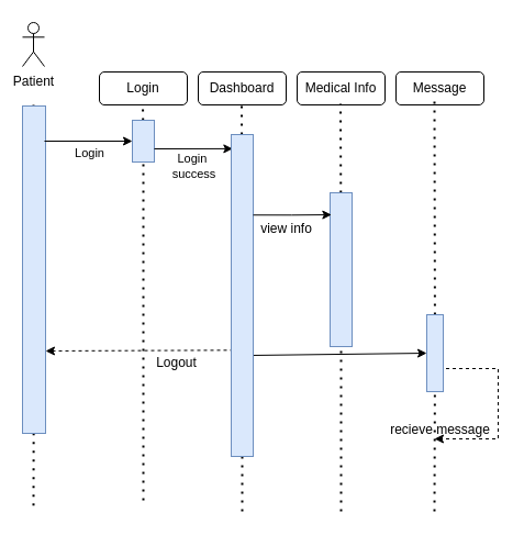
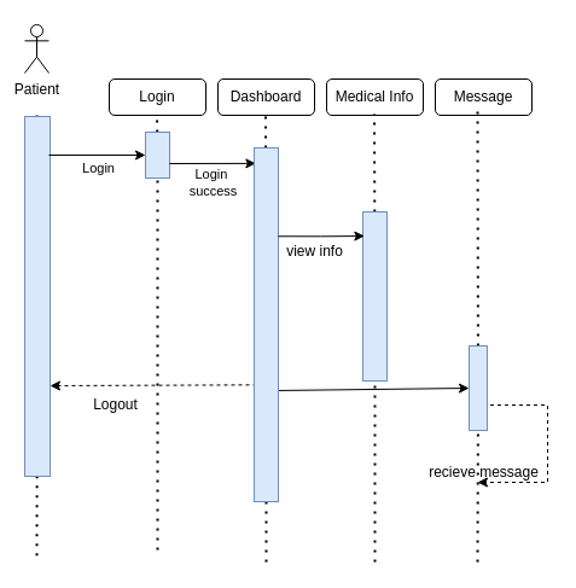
  <mxCell id="0" />
  <mxCell id="1" parent="0" />
  <mxCell id="2" value="Patient" style="shape=umlActor;verticalLabelPosition=bottom;verticalAlign=top;html=1;outlineConnect=0;" vertex="1" parent="1"><mxGeometry x="20" y="20" width="20" height="40" as="geometry" /></mxCell>
  <mxCell id="3" value="Login" style="rounded=1;whiteSpace=wrap;html=1;" vertex="1" parent="1"><mxGeometry x="90" y="65" width="80" height="30" as="geometry" /></mxCell>
  <mxCell id="4" value="Dashboard" style="rounded=1;whiteSpace=wrap;html=1;" vertex="1" parent="1"><mxGeometry x="180" y="65" width="80" height="30" as="geometry" /></mxCell>
  <mxCell id="5" value="Medical Info" style="rounded=1;whiteSpace=wrap;html=1;" vertex="1" parent="1"><mxGeometry x="270" y="65" width="80" height="30" as="geometry" /></mxCell>
  <mxCell id="6" value="Message" style="rounded=1;whiteSpace=wrap;html=1;" vertex="1" parent="1"><mxGeometry x="360" y="65" width="80" height="30" as="geometry" /></mxCell>
  <mxCell id="7" value="" style="endArrow=none;dashed=1;html=1;dashPattern=1 3;strokeWidth=2;rounded=0;" edge="1" parent="1" source="13"><mxGeometry width="50" height="50" relative="1" as="geometry"><mxPoint x="30" y="335" as="sourcePoint" /><mxPoint x="30" y="95" as="targetPoint" /></mxGeometry></mxCell>
  <mxCell id="8" value="" style="endArrow=none;dashed=1;html=1;dashPattern=1 3;strokeWidth=2;rounded=0;" edge="1" parent="1" source="18"><mxGeometry width="50" height="50" relative="1" as="geometry"><mxPoint x="129.5" y="335" as="sourcePoint" /><mxPoint x="129.5" y="95" as="targetPoint" /></mxGeometry></mxCell>
  <mxCell id="9" value="" style="endArrow=none;dashed=1;html=1;dashPattern=1 3;strokeWidth=2;rounded=0;" edge="1" parent="1" source="29"><mxGeometry width="50" height="50" relative="1" as="geometry"><mxPoint x="220" y="465" as="sourcePoint" /><mxPoint x="219.5" y="95" as="targetPoint" /></mxGeometry></mxCell>
  <mxCell id="10" value="" style="endArrow=none;dashed=1;html=1;dashPattern=1 3;strokeWidth=2;rounded=0;" edge="1" parent="1" source="21"><mxGeometry width="50" height="50" relative="1" as="geometry"><mxPoint x="309.5" y="334" as="sourcePoint" /><mxPoint x="309.5" y="94" as="targetPoint" /></mxGeometry></mxCell>
  <mxCell id="11" value="" style="endArrow=none;dashed=1;html=1;dashPattern=1 3;strokeWidth=2;rounded=0;" edge="1" parent="1" source="24"><mxGeometry width="50" height="50" relative="1" as="geometry"><mxPoint x="395" y="331" as="sourcePoint" /><mxPoint x="395" y="91" as="targetPoint" /></mxGeometry></mxCell>
  <mxCell id="12" value="" style="endArrow=none;dashed=1;html=1;dashPattern=1 3;strokeWidth=2;rounded=0;" edge="1" parent="1" target="13"><mxGeometry width="50" height="50" relative="1" as="geometry"><mxPoint x="30" y="459.667" as="sourcePoint" /><mxPoint x="30" y="95" as="targetPoint" /></mxGeometry></mxCell>
  <mxCell id="13" value="" style="rounded=1;whiteSpace=wrap;html=1;fillColor=#dae8fc;strokeColor=#6c8ebf;arcSize=0;" vertex="1" parent="1"><mxGeometry x="20" y="96" width="21" height="298" as="geometry" /></mxCell>
  <mxCell id="14" value="" style="endArrow=classic;html=1;rounded=0;entryX=0;entryY=0.5;entryDx=0;entryDy=0;" edge="1" parent="1" target="18"><mxGeometry relative="1" as="geometry"><mxPoint x="40" y="128" as="sourcePoint" /><mxPoint x="130" y="129" as="targetPoint" /></mxGeometry></mxCell>
  <mxCell id="15" value="Login" style="edgeLabel;resizable=0;html=1;;align=center;verticalAlign=middle;" connectable="0" vertex="1" parent="14"><mxGeometry relative="1" as="geometry"><mxPoint y="10" as="offset" /></mxGeometry></mxCell>
  <mxCell id="16" value="Login&amp;nbsp;&lt;div&gt;success&lt;/div&gt;" style="edgeLabel;resizable=0;html=1;;align=center;verticalAlign=middle;" connectable="0" vertex="1" parent="14"><mxGeometry relative="1" as="geometry"><mxPoint x="95" y="22" as="offset" /></mxGeometry></mxCell>
  <mxCell id="17" value="" style="endArrow=none;dashed=1;html=1;dashPattern=1 3;strokeWidth=2;rounded=0;" edge="1" parent="1" target="18"><mxGeometry width="50" height="50" relative="1" as="geometry"><mxPoint x="130" y="455" as="sourcePoint" /><mxPoint x="129.5" y="95" as="targetPoint" /></mxGeometry></mxCell>
  <mxCell id="18" value="" style="rounded=0;whiteSpace=wrap;html=1;fillColor=#dae8fc;strokeColor=#6c8ebf;arcSize=0;" vertex="1" parent="1"><mxGeometry x="120" y="109" width="20" height="38" as="geometry" /></mxCell>
  <mxCell id="19" style="rounded=0;orthogonalLoop=1;jettySize=auto;html=1;exitX=0.1;exitY=0.67;exitDx=0;exitDy=0;exitPerimeter=0;dashed=1;" edge="1" parent="1" source="29"><mxGeometry relative="1" as="geometry"><mxPoint x="41" y="319" as="targetPoint" /></mxGeometry></mxCell>
  <mxCell id="20" value="" style="endArrow=none;dashed=1;html=1;dashPattern=1 3;strokeWidth=2;rounded=0;" edge="1" parent="1" target="21"><mxGeometry width="50" height="50" relative="1" as="geometry"><mxPoint x="310" y="465" as="sourcePoint" /><mxPoint x="309.5" y="94" as="targetPoint" /></mxGeometry></mxCell>
  <mxCell id="21" value="" style="rounded=1;whiteSpace=wrap;html=1;fillColor=#dae8fc;strokeColor=#6c8ebf;arcSize=0;" vertex="1" parent="1"><mxGeometry x="300" y="175" width="20" height="140" as="geometry" /></mxCell>
  <mxCell id="22" value="" style="endArrow=none;dashed=1;html=1;dashPattern=1 3;strokeWidth=2;rounded=0;" edge="1" parent="1" target="24"><mxGeometry width="50" height="50" relative="1" as="geometry"><mxPoint x="395" y="465" as="sourcePoint" /><mxPoint x="395" y="91" as="targetPoint" /></mxGeometry></mxCell>
  <mxCell id="23" style="edgeStyle=orthogonalEdgeStyle;rounded=0;orthogonalLoop=1;jettySize=auto;html=1;exitX=1;exitY=0.75;exitDx=0;exitDy=0;dashed=1;" edge="1" parent="1" source="24"><mxGeometry relative="1" as="geometry"><mxPoint x="395" y="399" as="targetPoint" /><mxPoint x="425" y="335" as="sourcePoint" /><Array as="points"><mxPoint x="403" y="335" /><mxPoint x="453" y="335" /><mxPoint x="453" y="399" /></Array></mxGeometry></mxCell>
  <mxCell id="24" value="" style="rounded=1;whiteSpace=wrap;html=1;fillColor=#dae8fc;strokeColor=#6c8ebf;arcSize=0;" vertex="1" parent="1"><mxGeometry x="388" y="286" width="15" height="70" as="geometry" /></mxCell>
  <mxCell id="25" style="rounded=0;orthogonalLoop=1;jettySize=auto;html=1;entryX=0.067;entryY=0.044;entryDx=0;entryDy=0;entryPerimeter=0;" edge="1" parent="1" target="29"><mxGeometry relative="1" as="geometry"><mxPoint x="140" y="135" as="sourcePoint" /><mxPoint x="200" y="134" as="targetPoint" /></mxGeometry></mxCell>
- <mxCell id="26" value="Logout" style="text;html=1;align=center;verticalAlign=middle;resizable=0;points=[];autosize=1;strokeColor=none;fillColor=none;" vertex="1" parent="1"><mxGeometry x="130" y="315" width="60" height="30" as="geometry" /></mxCell>
+ <mxCell id="26" value="Logout" style="text;html=1;align=center;verticalAlign=middle;resizable=0;points=[];autosize=1;strokeColor=none;fillColor=none;" vertex="1" parent="1"><mxGeometry x="65" y="320" width="60" height="30" as="geometry" /></mxCell>
  <mxCell id="27" value="" style="endArrow=none;dashed=1;html=1;dashPattern=1 3;strokeWidth=2;rounded=0;" edge="1" parent="1" target="29"><mxGeometry width="50" height="50" relative="1" as="geometry"><mxPoint x="220" y="465" as="sourcePoint" /><mxPoint x="219.5" y="95" as="targetPoint" /></mxGeometry></mxCell>
  <mxCell id="28" style="rounded=0;orthogonalLoop=1;jettySize=auto;html=1;exitX=0.867;exitY=0.686;exitDx=0;exitDy=0;entryX=0;entryY=0.5;entryDx=0;entryDy=0;exitPerimeter=0;" edge="1" parent="1" source="29" target="24"><mxGeometry relative="1" as="geometry" /></mxCell>
  <mxCell id="29" value="" style="rounded=1;whiteSpace=wrap;html=1;fillColor=#dae8fc;strokeColor=#6c8ebf;arcSize=0;" vertex="1" parent="1"><mxGeometry x="210" y="122" width="20" height="293" as="geometry" /></mxCell>
  <mxCell id="30" style="edgeStyle=orthogonalEdgeStyle;rounded=0;orthogonalLoop=1;jettySize=auto;html=1;exitX=1;exitY=0.25;exitDx=0;exitDy=0;entryX=0.067;entryY=0.143;entryDx=0;entryDy=0;entryPerimeter=0;" edge="1" parent="1" source="29" target="21"><mxGeometry relative="1" as="geometry" /></mxCell>
  <mxCell id="31" value="view info" style="text;html=1;align=center;verticalAlign=middle;resizable=0;points=[];autosize=1;strokeColor=none;fillColor=none;" vertex="1" parent="1"><mxGeometry x="225" y="193" width="70" height="30" as="geometry" /></mxCell>
  <mxCell id="32" value="recieve message" style="text;html=1;align=center;verticalAlign=middle;resizable=0;points=[];autosize=1;strokeColor=none;fillColor=none;" vertex="1" parent="1"><mxGeometry x="345" y="376" width="110" height="30" as="geometry" /></mxCell>
